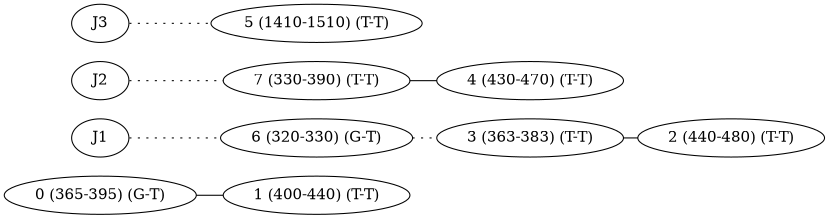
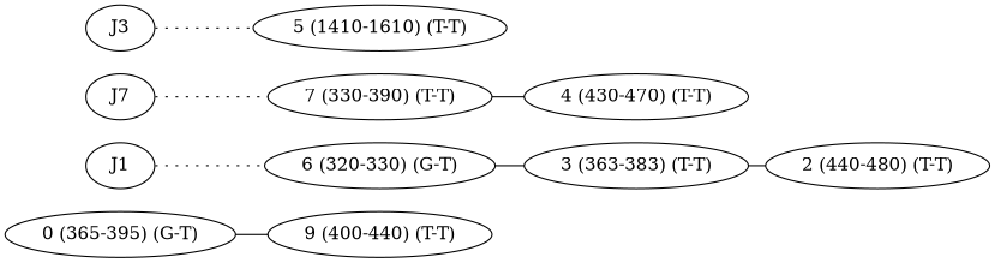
  graph {
    rankdir=LR
    ranksep=0.2
    edge [weight=1.2]
    "0 (365-395) (G-T)"
-   "1 (400-440) (T-T)"
+   "1 (400-440) (T-T)" [label="9 (400-440) (T-T)"]
    J1
    "6 (320-330) (G-T)"
    "3 (363-383) (T-T)"
    "2 (440-480) (T-T)"
-   J2
+   J2 [label=J7]
    "7 (330-390) (T-T)"
    "4 (430-470) (T-T)"
    J3
-   "5 (1410-1510) (T-T)"
+   "5 (1410-1510) (T-T)" [label="5 (1410-1610) (T-T)"]
    "0 (365-395) (G-T)" -- "1 (400-440) (T-T)"
    J1 -- "6 (320-330) (G-T)" [style=dotted weight=""]
-   "6 (320-330) (G-T)" -- "3 (363-383) (T-T)" [style=dotted]
+   "6 (320-330) (G-T)" -- "3 (363-383) (T-T)"
    "3 (363-383) (T-T)" -- "2 (440-480) (T-T)"
    J2 -- "7 (330-390) (T-T)" [style=dotted weight=""]
    "7 (330-390) (T-T)" -- "4 (430-470) (T-T)"
    J3 -- "5 (1410-1510) (T-T)" [style=dotted weight=""]
  }
